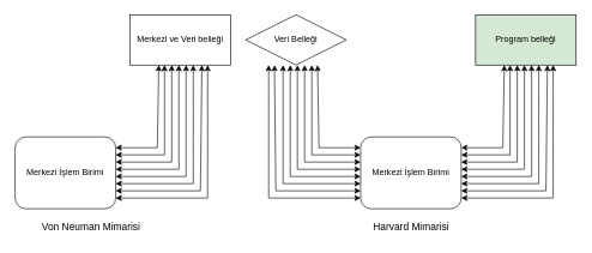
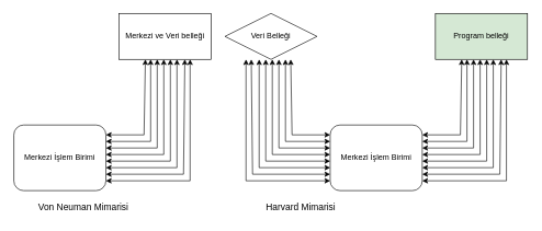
  <mxCell id="0" />
  <mxCell id="1" parent="0" />
  <mxCell id="2" value="Merkezi İşlem Birimi" style="rounded=1;whiteSpace=wrap;html=1;" vertex="1" parent="1"><mxGeometry x="20" y="190" width="140" height="100" as="geometry" /></mxCell>
  <mxCell id="3" value="Merkezi ve Veri belleği" style="rounded=0;whiteSpace=wrap;html=1;" vertex="1" parent="1"><mxGeometry x="180" y="20" width="140" height="70" as="geometry" /></mxCell>
  <mxCell id="4" value="" style="endArrow=classic;startArrow=classic;html=1;rounded=0;" edge="1" parent="1"><mxGeometry width="50" height="50" relative="1" as="geometry"><mxPoint x="160" y="205" as="sourcePoint" /><mxPoint x="220" y="90" as="targetPoint" /><Array as="points"><mxPoint x="218" y="205" /></Array></mxGeometry></mxCell>
  <mxCell id="5" value="" style="endArrow=classic;startArrow=classic;html=1;rounded=0;" edge="1" parent="1"><mxGeometry width="50" height="50" relative="1" as="geometry"><mxPoint x="160" y="215" as="sourcePoint" /><mxPoint x="228" y="90" as="targetPoint" /><Array as="points"><mxPoint x="228" y="215" /></Array></mxGeometry></mxCell>
  <mxCell id="6" value="" style="endArrow=classic;startArrow=classic;html=1;rounded=0;" edge="1" parent="1"><mxGeometry width="50" height="50" relative="1" as="geometry"><mxPoint x="160" y="225" as="sourcePoint" /><mxPoint x="238" y="90" as="targetPoint" /><Array as="points"><mxPoint x="238" y="225" /></Array></mxGeometry></mxCell>
  <mxCell id="7" value="" style="endArrow=classic;startArrow=classic;html=1;rounded=0;" edge="1" parent="1"><mxGeometry width="50" height="50" relative="1" as="geometry"><mxPoint x="160" y="235" as="sourcePoint" /><mxPoint x="248" y="90" as="targetPoint" /><Array as="points"><mxPoint x="248" y="235" /></Array></mxGeometry></mxCell>
  <mxCell id="8" value="" style="endArrow=classic;startArrow=classic;html=1;rounded=0;" edge="1" parent="1"><mxGeometry width="50" height="50" relative="1" as="geometry"><mxPoint x="160" y="245" as="sourcePoint" /><mxPoint x="258" y="90" as="targetPoint" /><Array as="points"><mxPoint x="258" y="245" /></Array></mxGeometry></mxCell>
  <mxCell id="9" value="" style="endArrow=classic;startArrow=classic;html=1;rounded=0;" edge="1" parent="1"><mxGeometry width="50" height="50" relative="1" as="geometry"><mxPoint x="160" y="255" as="sourcePoint" /><mxPoint x="268" y="90" as="targetPoint" /><Array as="points"><mxPoint x="268" y="255" /></Array></mxGeometry></mxCell>
  <mxCell id="10" value="" style="endArrow=classic;startArrow=classic;html=1;rounded=0;" edge="1" parent="1"><mxGeometry width="50" height="50" relative="1" as="geometry"><mxPoint x="160" y="265" as="sourcePoint" /><mxPoint x="280" y="90" as="targetPoint" /><Array as="points"><mxPoint x="278" y="265" /></Array></mxGeometry></mxCell>
  <mxCell id="11" value="" style="endArrow=classic;startArrow=classic;html=1;rounded=0;" edge="1" parent="1"><mxGeometry width="50" height="50" relative="1" as="geometry"><mxPoint x="160" y="275" as="sourcePoint" /><mxPoint x="288" y="90" as="targetPoint" /><Array as="points"><mxPoint x="288" y="275" /></Array></mxGeometry></mxCell>
  <mxCell id="12" value="Merkezi İşlem Birimi" style="rounded=1;whiteSpace=wrap;html=1;" vertex="1" parent="1"><mxGeometry x="501" y="190" width="140" height="100" as="geometry" /></mxCell>
  <mxCell id="13" value="Program belleği" style="rounded=0;whiteSpace=wrap;html=1;fillColor=#d5e8d4;" vertex="1" parent="1"><mxGeometry x="661" y="20" width="140" height="70" as="geometry" /></mxCell>
  <mxCell id="14" value="" style="endArrow=classic;startArrow=classic;html=1;rounded=0;" edge="1" parent="1"><mxGeometry width="50" height="50" relative="1" as="geometry"><mxPoint x="641" y="205" as="sourcePoint" /><mxPoint x="701" y="90" as="targetPoint" /><Array as="points"><mxPoint x="699" y="205" /></Array></mxGeometry></mxCell>
  <mxCell id="15" value="" style="endArrow=classic;startArrow=classic;html=1;rounded=0;" edge="1" parent="1"><mxGeometry width="50" height="50" relative="1" as="geometry"><mxPoint x="641" y="215" as="sourcePoint" /><mxPoint x="709" y="90" as="targetPoint" /><Array as="points"><mxPoint x="709" y="215" /></Array></mxGeometry></mxCell>
  <mxCell id="16" value="" style="endArrow=classic;startArrow=classic;html=1;rounded=0;" edge="1" parent="1"><mxGeometry width="50" height="50" relative="1" as="geometry"><mxPoint x="641" y="225" as="sourcePoint" /><mxPoint x="719" y="90" as="targetPoint" /><Array as="points"><mxPoint x="719" y="225" /></Array></mxGeometry></mxCell>
  <mxCell id="17" value="" style="endArrow=classic;startArrow=classic;html=1;rounded=0;" edge="1" parent="1"><mxGeometry width="50" height="50" relative="1" as="geometry"><mxPoint x="641" y="235" as="sourcePoint" /><mxPoint x="729" y="90" as="targetPoint" /><Array as="points"><mxPoint x="729" y="235" /></Array></mxGeometry></mxCell>
  <mxCell id="18" value="" style="endArrow=classic;startArrow=classic;html=1;rounded=0;" edge="1" parent="1"><mxGeometry width="50" height="50" relative="1" as="geometry"><mxPoint x="641" y="245" as="sourcePoint" /><mxPoint x="739" y="90" as="targetPoint" /><Array as="points"><mxPoint x="739" y="245" /></Array></mxGeometry></mxCell>
  <mxCell id="19" value="" style="endArrow=classic;startArrow=classic;html=1;rounded=0;" edge="1" parent="1"><mxGeometry width="50" height="50" relative="1" as="geometry"><mxPoint x="641" y="255" as="sourcePoint" /><mxPoint x="749" y="90" as="targetPoint" /><Array as="points"><mxPoint x="749" y="255" /></Array></mxGeometry></mxCell>
  <mxCell id="20" value="" style="endArrow=classic;startArrow=classic;html=1;rounded=0;" edge="1" parent="1"><mxGeometry width="50" height="50" relative="1" as="geometry"><mxPoint x="641" y="265" as="sourcePoint" /><mxPoint x="761" y="90" as="targetPoint" /><Array as="points"><mxPoint x="759" y="265" /></Array></mxGeometry></mxCell>
  <mxCell id="21" value="" style="endArrow=classic;startArrow=classic;html=1;rounded=0;" edge="1" parent="1"><mxGeometry width="50" height="50" relative="1" as="geometry"><mxPoint x="641" y="275" as="sourcePoint" /><mxPoint x="769" y="90" as="targetPoint" /><Array as="points"><mxPoint x="769" y="275" /></Array></mxGeometry></mxCell>
  <mxCell id="22" value="" style="group;flipH=1;" vertex="1" connectable="0" parent="1"><mxGeometry x="341" y="20" width="140" height="255" as="geometry" /></mxCell>
  <mxCell id="23" value="Veri Belleği" style="rhombus;whiteSpace=wrap;html=1;flipH=0;flipV=0;direction=west;" vertex="1" parent="22"><mxGeometry width="140" height="70" as="geometry" /></mxCell>
  <mxCell id="24" value="" style="endArrow=classic;startArrow=classic;html=1;rounded=0;" edge="1" parent="22"><mxGeometry width="50" height="50" relative="1" as="geometry"><mxPoint x="160" y="185" as="sourcePoint" /><mxPoint x="100" y="70" as="targetPoint" /><Array as="points"><mxPoint x="102" y="185" /></Array></mxGeometry></mxCell>
  <mxCell id="25" value="" style="endArrow=classic;startArrow=classic;html=1;rounded=0;" edge="1" parent="22"><mxGeometry width="50" height="50" relative="1" as="geometry"><mxPoint x="160" y="195" as="sourcePoint" /><mxPoint x="92" y="70" as="targetPoint" /><Array as="points"><mxPoint x="92" y="195" /></Array></mxGeometry></mxCell>
  <mxCell id="26" value="" style="endArrow=classic;startArrow=classic;html=1;rounded=0;" edge="1" parent="22"><mxGeometry width="50" height="50" relative="1" as="geometry"><mxPoint x="160" y="205" as="sourcePoint" /><mxPoint x="82" y="70" as="targetPoint" /><Array as="points"><mxPoint x="82" y="205" /></Array></mxGeometry></mxCell>
  <mxCell id="27" value="" style="endArrow=classic;startArrow=classic;html=1;rounded=0;" edge="1" parent="22"><mxGeometry width="50" height="50" relative="1" as="geometry"><mxPoint x="160" y="215" as="sourcePoint" /><mxPoint x="72" y="70" as="targetPoint" /><Array as="points"><mxPoint x="72" y="215" /></Array></mxGeometry></mxCell>
  <mxCell id="28" value="" style="endArrow=classic;startArrow=classic;html=1;rounded=0;" edge="1" parent="22"><mxGeometry width="50" height="50" relative="1" as="geometry"><mxPoint x="160" y="225" as="sourcePoint" /><mxPoint x="62" y="70" as="targetPoint" /><Array as="points"><mxPoint x="62" y="225" /></Array></mxGeometry></mxCell>
  <mxCell id="29" value="" style="endArrow=classic;startArrow=classic;html=1;rounded=0;" edge="1" parent="22"><mxGeometry width="50" height="50" relative="1" as="geometry"><mxPoint x="160" y="235" as="sourcePoint" /><mxPoint x="52" y="70" as="targetPoint" /><Array as="points"><mxPoint x="52" y="235" /></Array></mxGeometry></mxCell>
  <mxCell id="30" value="" style="endArrow=classic;startArrow=classic;html=1;rounded=0;" edge="1" parent="22"><mxGeometry width="50" height="50" relative="1" as="geometry"><mxPoint x="160" y="245" as="sourcePoint" /><mxPoint x="40" y="70" as="targetPoint" /><Array as="points"><mxPoint x="42" y="245" /></Array></mxGeometry></mxCell>
  <mxCell id="31" value="" style="endArrow=classic;startArrow=classic;html=1;rounded=0;" edge="1" parent="22"><mxGeometry width="50" height="50" relative="1" as="geometry"><mxPoint x="160" y="255" as="sourcePoint" /><mxPoint x="32" y="70" as="targetPoint" /><Array as="points"><mxPoint x="32" y="255" /></Array></mxGeometry></mxCell>
  <mxCell id="32" value="&lt;font style=&quot;font-size: 14px;&quot;&gt;Von Neuman Mimarisi&lt;/font&gt;" style="text;html=1;strokeColor=none;fillColor=none;align=center;verticalAlign=middle;whiteSpace=wrap;rounded=0;" vertex="1" parent="1"><mxGeometry x="56" y="300" width="140" height="30" as="geometry" /></mxCell>
- <mxCell id="33" value="Harvard Mimarisi" style="text;html=1;align=center;verticalAlign=middle;resizable=0;points=[];autosize=1;strokeColor=none;fillColor=none;fontSize=14;" vertex="1" parent="1"><mxGeometry x="506" y="300" width="130" height="30" as="geometry" /></mxCell>
+ <mxCell id="33" value="Harvard Mimarisi" style="text;html=1;align=center;verticalAlign=middle;resizable=0;points=[];autosize=1;strokeColor=none;fillColor=none;fontSize=14;" vertex="1" parent="1"><mxGeometry x="391" y="300" width="130" height="30" as="geometry" /></mxCell>
